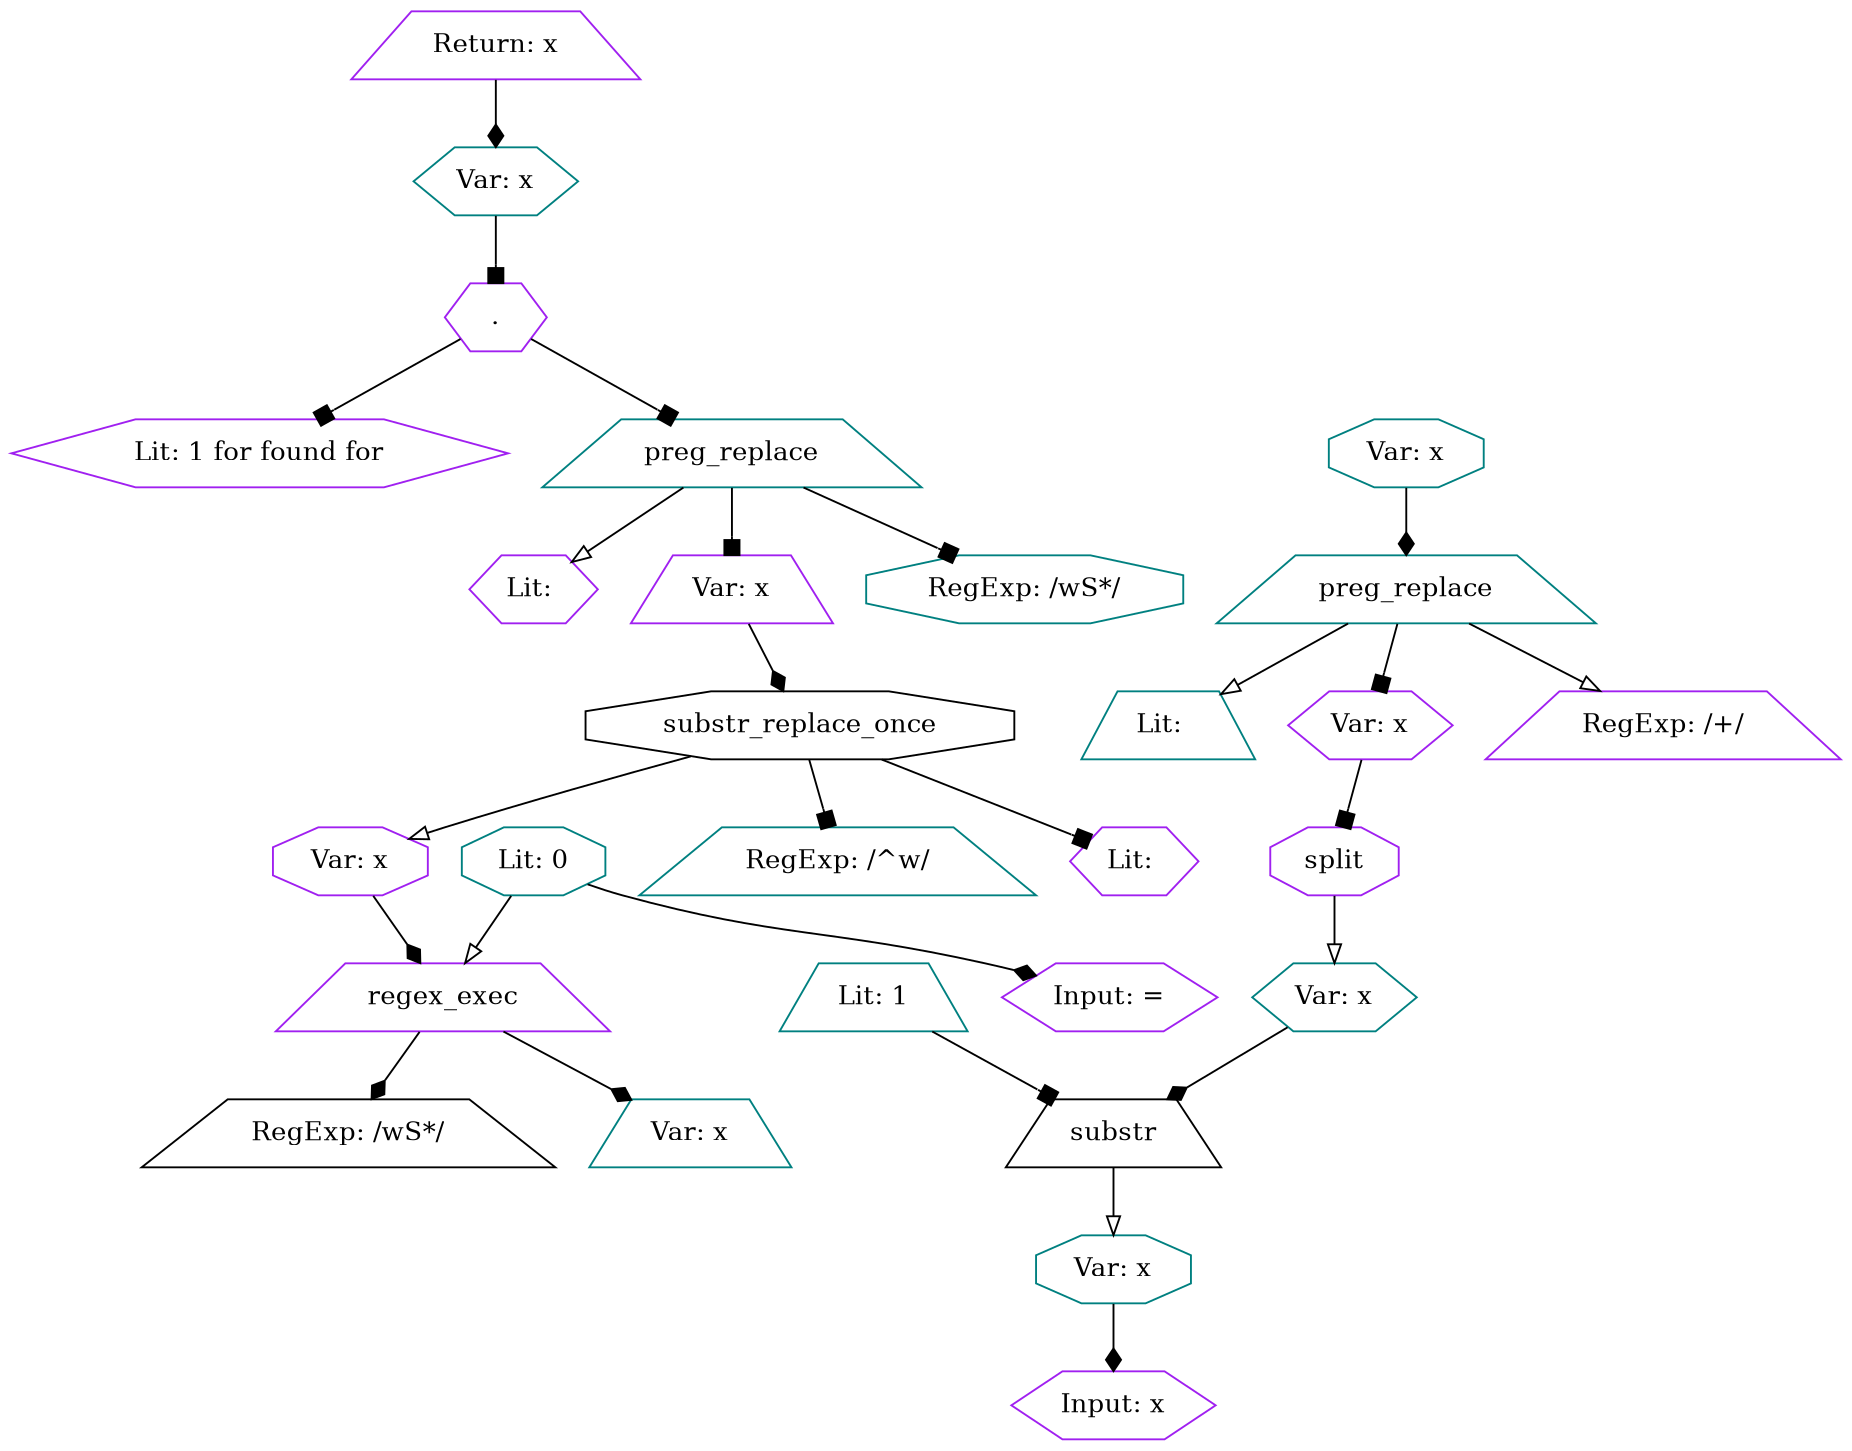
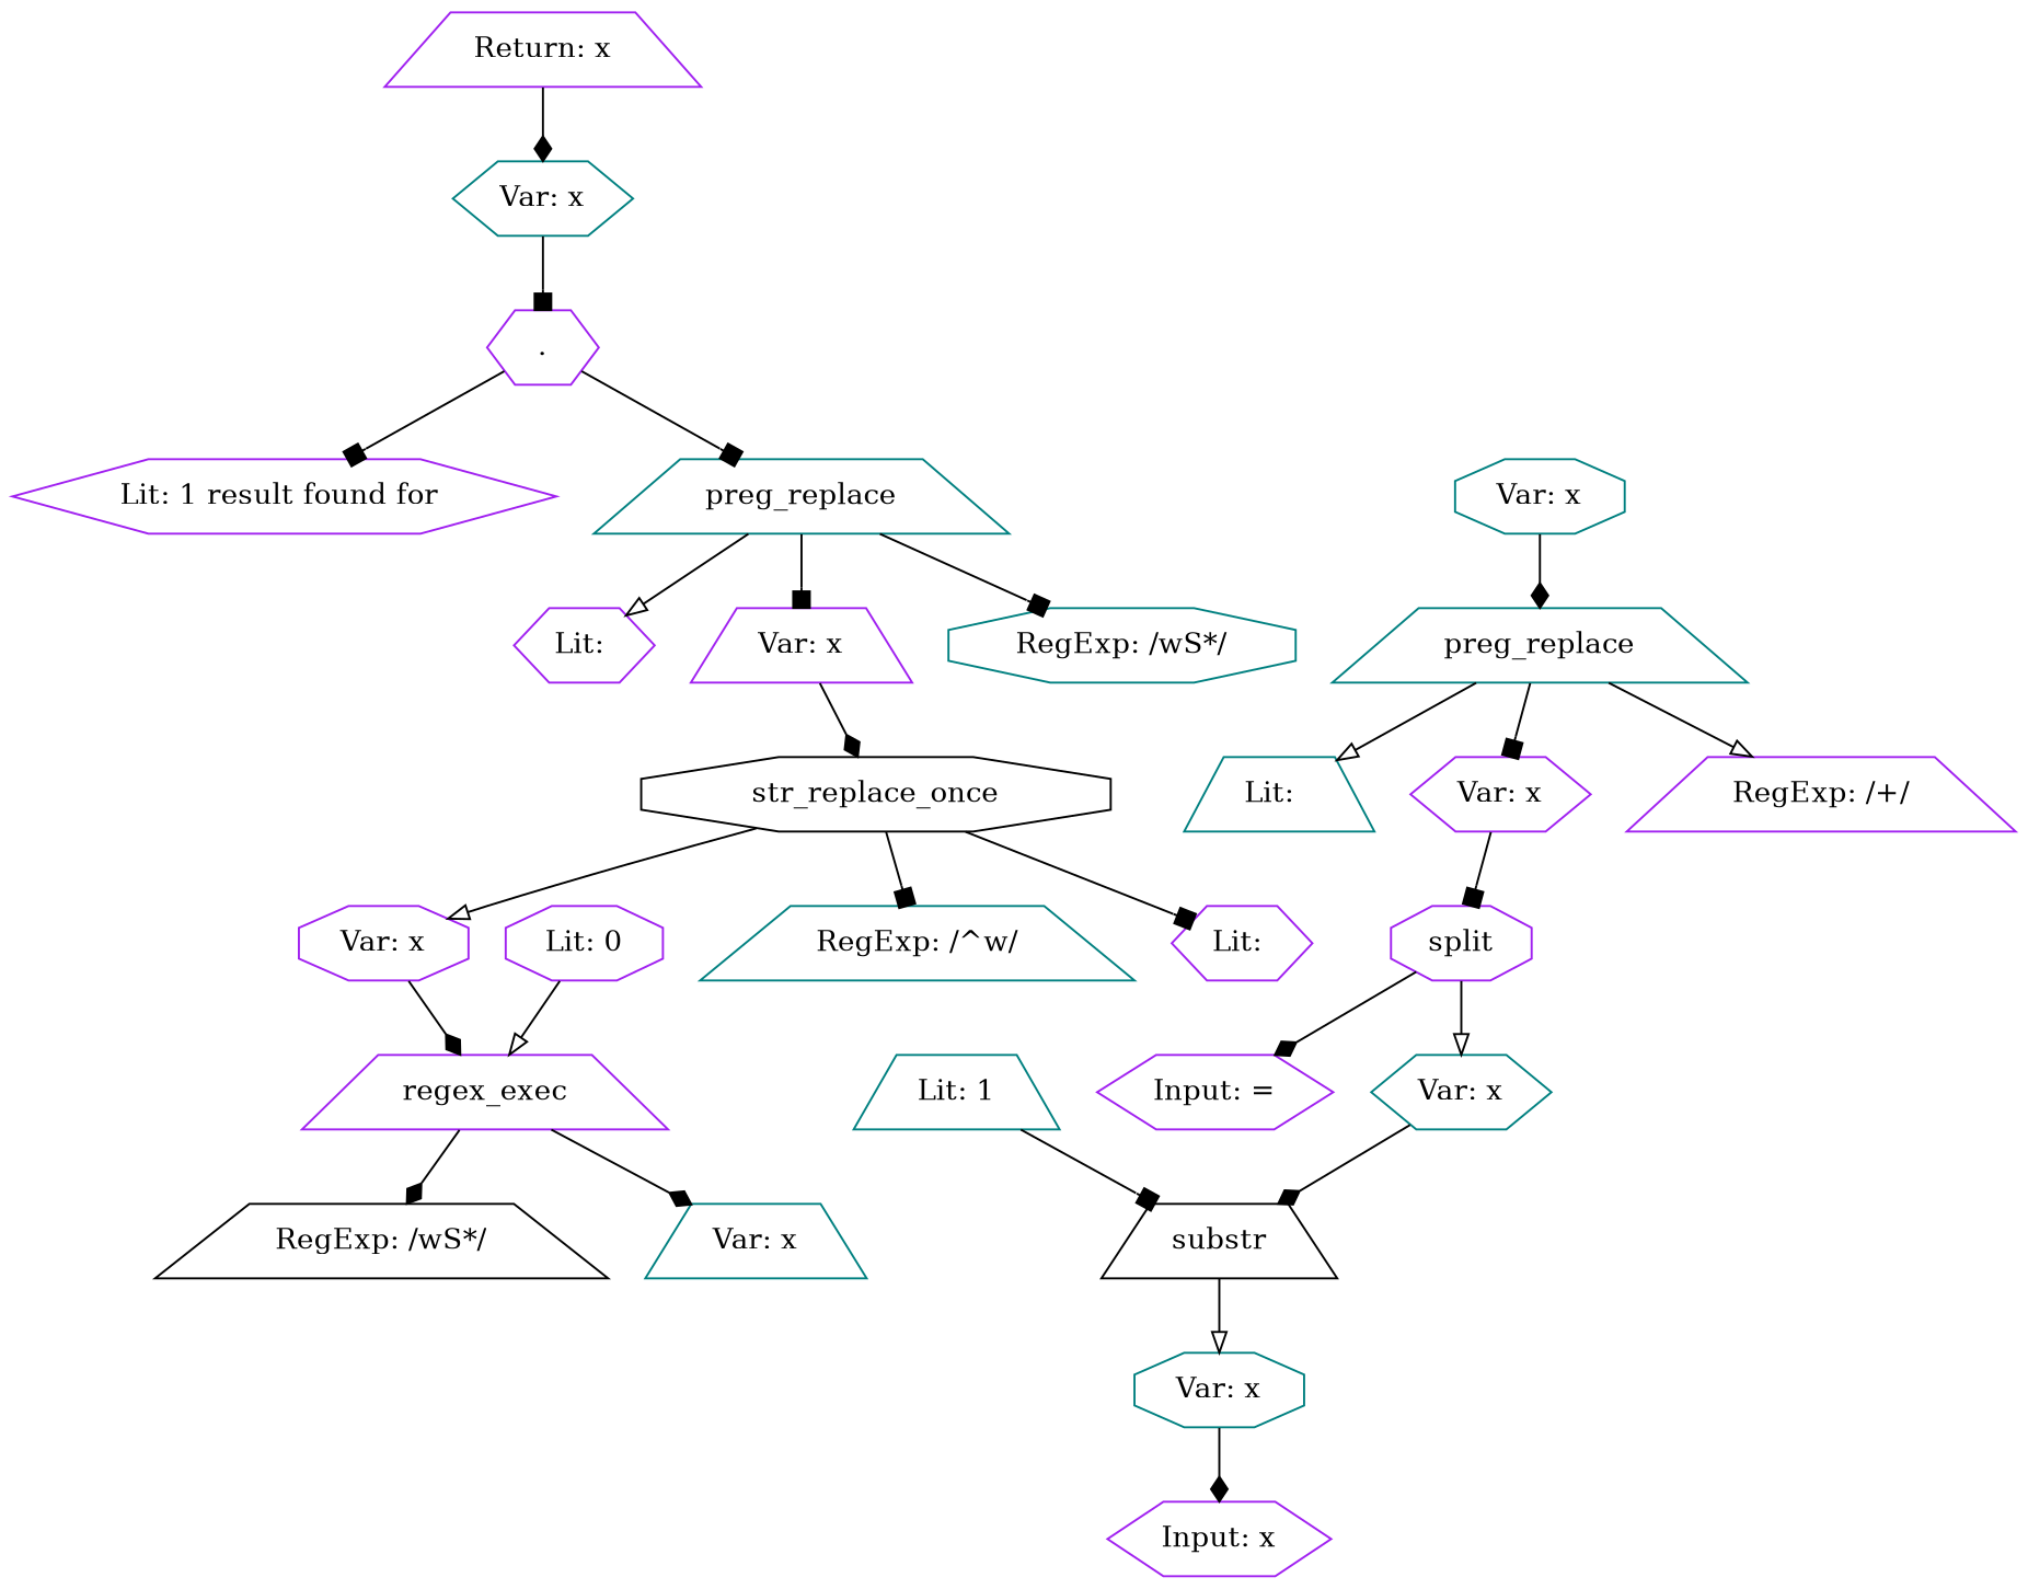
  digraph {
    node [color=purple shape=trapezium]
    edge [arrowhead=box]
    n1 [label="Input: x" shape=hexagon]
    n2 [color=black label=substr]
    n3 [color=teal label="Var: x" shape=octagon]
    n4 [color=teal label="Lit: 1"]
    n5 [label=split shape=octagon]
    n6 [label="Input: =" shape=hexagon]
    n7 [color=teal label="Var: x" shape=hexagon]
    n8 [color=teal label=preg_replace]
    n9 [label="RegExp: /\+/"]
    n10 [color=teal label="Lit:  "]
    n11 [label="Var: x" shape=hexagon]
    n12 [color=teal label="Var: x" shape=octagon]
    n13 [label=regex_exec]
    n14 [color=black label="RegExp: /\w\S*/"]
    n15 [color=teal label="Var: x"]
-   n16 [color=teal label="Lit: 0" shape=octagon]
-   n17 [color=black label=substr_replace_once shape=octagon]
+   n16 [label="Lit: 0" shape=octagon]
+   n17 [color=black label=str_replace_once shape=octagon]
    n18 [color=teal label="RegExp: /^\w/"]
    n19 [label="Lit: " shape=hexagon]
    n20 [label="Var: x" shape=octagon]
    n21 [color=teal label=preg_replace]
    n22 [color=teal label="RegExp: /\w\S*/" shape=octagon]
    n23 [label="Lit: " shape=hexagon]
    n24 [label="Var: x"]
    n25 [label="." shape=hexagon]
-   n26 [label="Lit: 1 for found for" shape=hexagon]
+   n26 [label="Lit: 1 result found for " shape=hexagon]
    n27 [color=teal label="Var: x" shape=hexagon]
    n28 [label="Return: x"]
    n2 -> n3 [arrowhead=onormal]
    n3 -> n1 [arrowhead=diamond]
    n4 -> n2
-   n16 -> n6 [arrowhead=diamond]
+   n5 -> n6 [arrowhead=diamond]
    n5 -> n7 [arrowhead=onormal]
    n7 -> n2 [arrowhead=diamond]
    n8 -> n9 [arrowhead=onormal]
    n8 -> n10 [arrowhead=onormal]
    n8 -> n11
    n11 -> n5
    n12 -> n8 [arrowhead=diamond]
    n13 -> n14 [arrowhead=diamond]
    n13 -> n15 [arrowhead=diamond]
    n16 -> n13 [arrowhead=onormal]
    n17 -> n18
    n17 -> n19
    n17 -> n20 [arrowhead=onormal]
    n20 -> n13 [arrowhead=diamond]
    n21 -> n22
    n21 -> n23 [arrowhead=onormal]
    n21 -> n24
    n24 -> n17 [arrowhead=diamond]
    n25 -> n21
    n25 -> n26
    n27 -> n25
    n28 -> n27 [arrowhead=diamond]
  }
